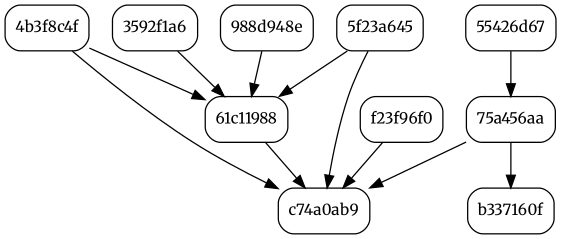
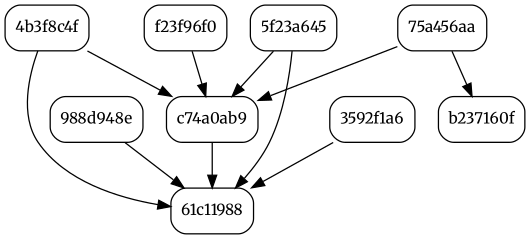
  digraph {
    fontname=Merriweather
    rankdir=TB
    node [fontname=Merriweather fontsize=12 shape=box style=rounded]
    edge [fontname=Merriweather]
    n1 [label="4b3f8c4f"]
    n2 [label=c74a0ab9]
    n3 [label="61c11988"]
    n4 [label="3592f1a6"]
-   n5 [label="55426d67"]
    n6 [label="75a456aa"]
-   n7 [label=b337160f]
+   n7 [label=b237160f]
    n8 [label="5f23a645"]
    n9 [label=f23f96f0]
    n10 [label="988d948e"]
    n1 -> n2
    n1 -> n3
-   n3 -> n2
+   n2 -> n3
    n4 -> n3
-   n5 -> n6
    n6 -> n2
    n6 -> n7
    n8 -> n2
    n8 -> n3
    n9 -> n2
    n10 -> n3
  }
